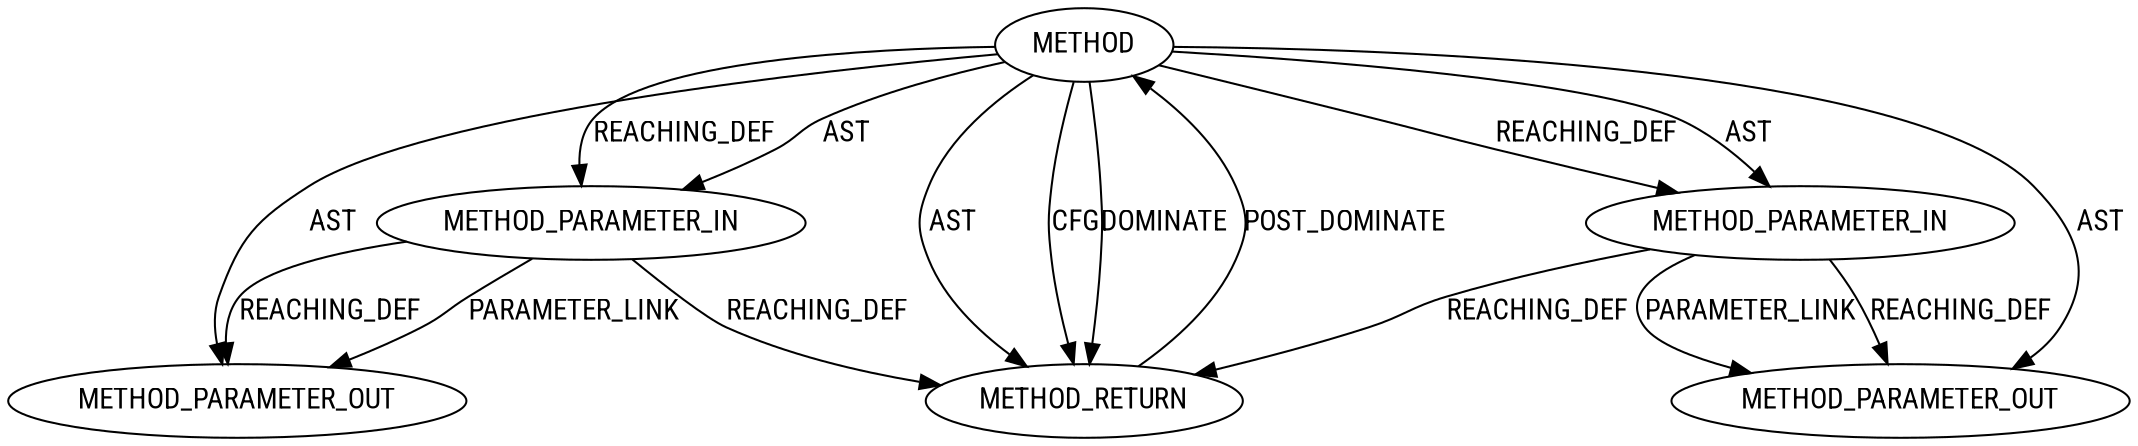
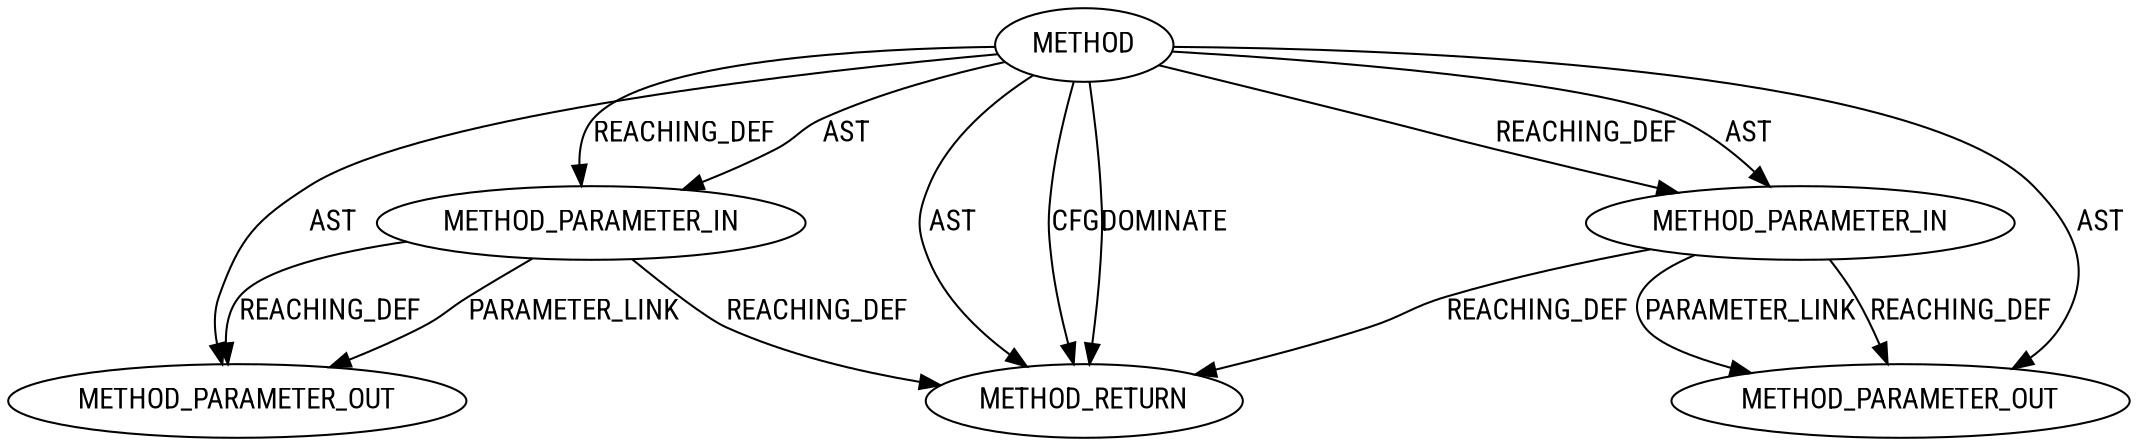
  digraph {
    fontname="Roboto Condensed"
    node [CODE=p1 NAME=p1 ORDER=2 fontname="Roboto Condensed" EVALUATION_STRATEGY=BY_VALUE IS_VARIADIC=false TYPE_FULL_NAME=ANY]
    edge [fontname="Roboto Condensed"]
    n1 [AST_PARENT_FULL_NAME="<global>" AST_PARENT_TYPE=NAMESPACE_BLOCK CODE="<empty>" FILENAME="<empty>" FULL_NAME="<operator>.assignment" IS_EXTERNAL=true NAME="<operator>.assignment" ORDER=0 label=METHOD EVALUATION_STRATEGY="" IS_VARIADIC="" TYPE_FULL_NAME=""]
    n2 [INDEX=1 ORDER=1 label=METHOD_PARAMETER_OUT]
    n3 [CODE=RET label=METHOD_RETURN NAME="" IS_VARIADIC=""]
    n4 [CODE=p2 INDEX=2 NAME=p2 label=METHOD_PARAMETER_IN]
    n5 [CODE=p2 INDEX=2 NAME=p2 label=METHOD_PARAMETER_OUT]
    n6 [INDEX=1 ORDER=1 label=METHOD_PARAMETER_IN]
    n1 -> n2 [label=AST]
    n1 -> n3 [label=AST]
    n1 -> n3 [label=CFG]
    n1 -> n3 [label=DOMINATE]
    n1 -> n4 [label=REACHING_DEF]
    n1 -> n4 [label=AST]
    n1 -> n5 [label=AST]
    n1 -> n6 [label=REACHING_DEF]
    n1 -> n6 [label=AST]
-   n3 -> n1 [label=POST_DOMINATE]
    n4 -> n3 [VARIABLE=p2 label=REACHING_DEF]
    n4 -> n5 [label=PARAMETER_LINK]
    n4 -> n5 [VARIABLE=p2 label=REACHING_DEF]
    n6 -> n2 [VARIABLE=p1 label=REACHING_DEF]
    n6 -> n2 [label=PARAMETER_LINK]
    n6 -> n3 [VARIABLE=p1 label=REACHING_DEF]
  }
